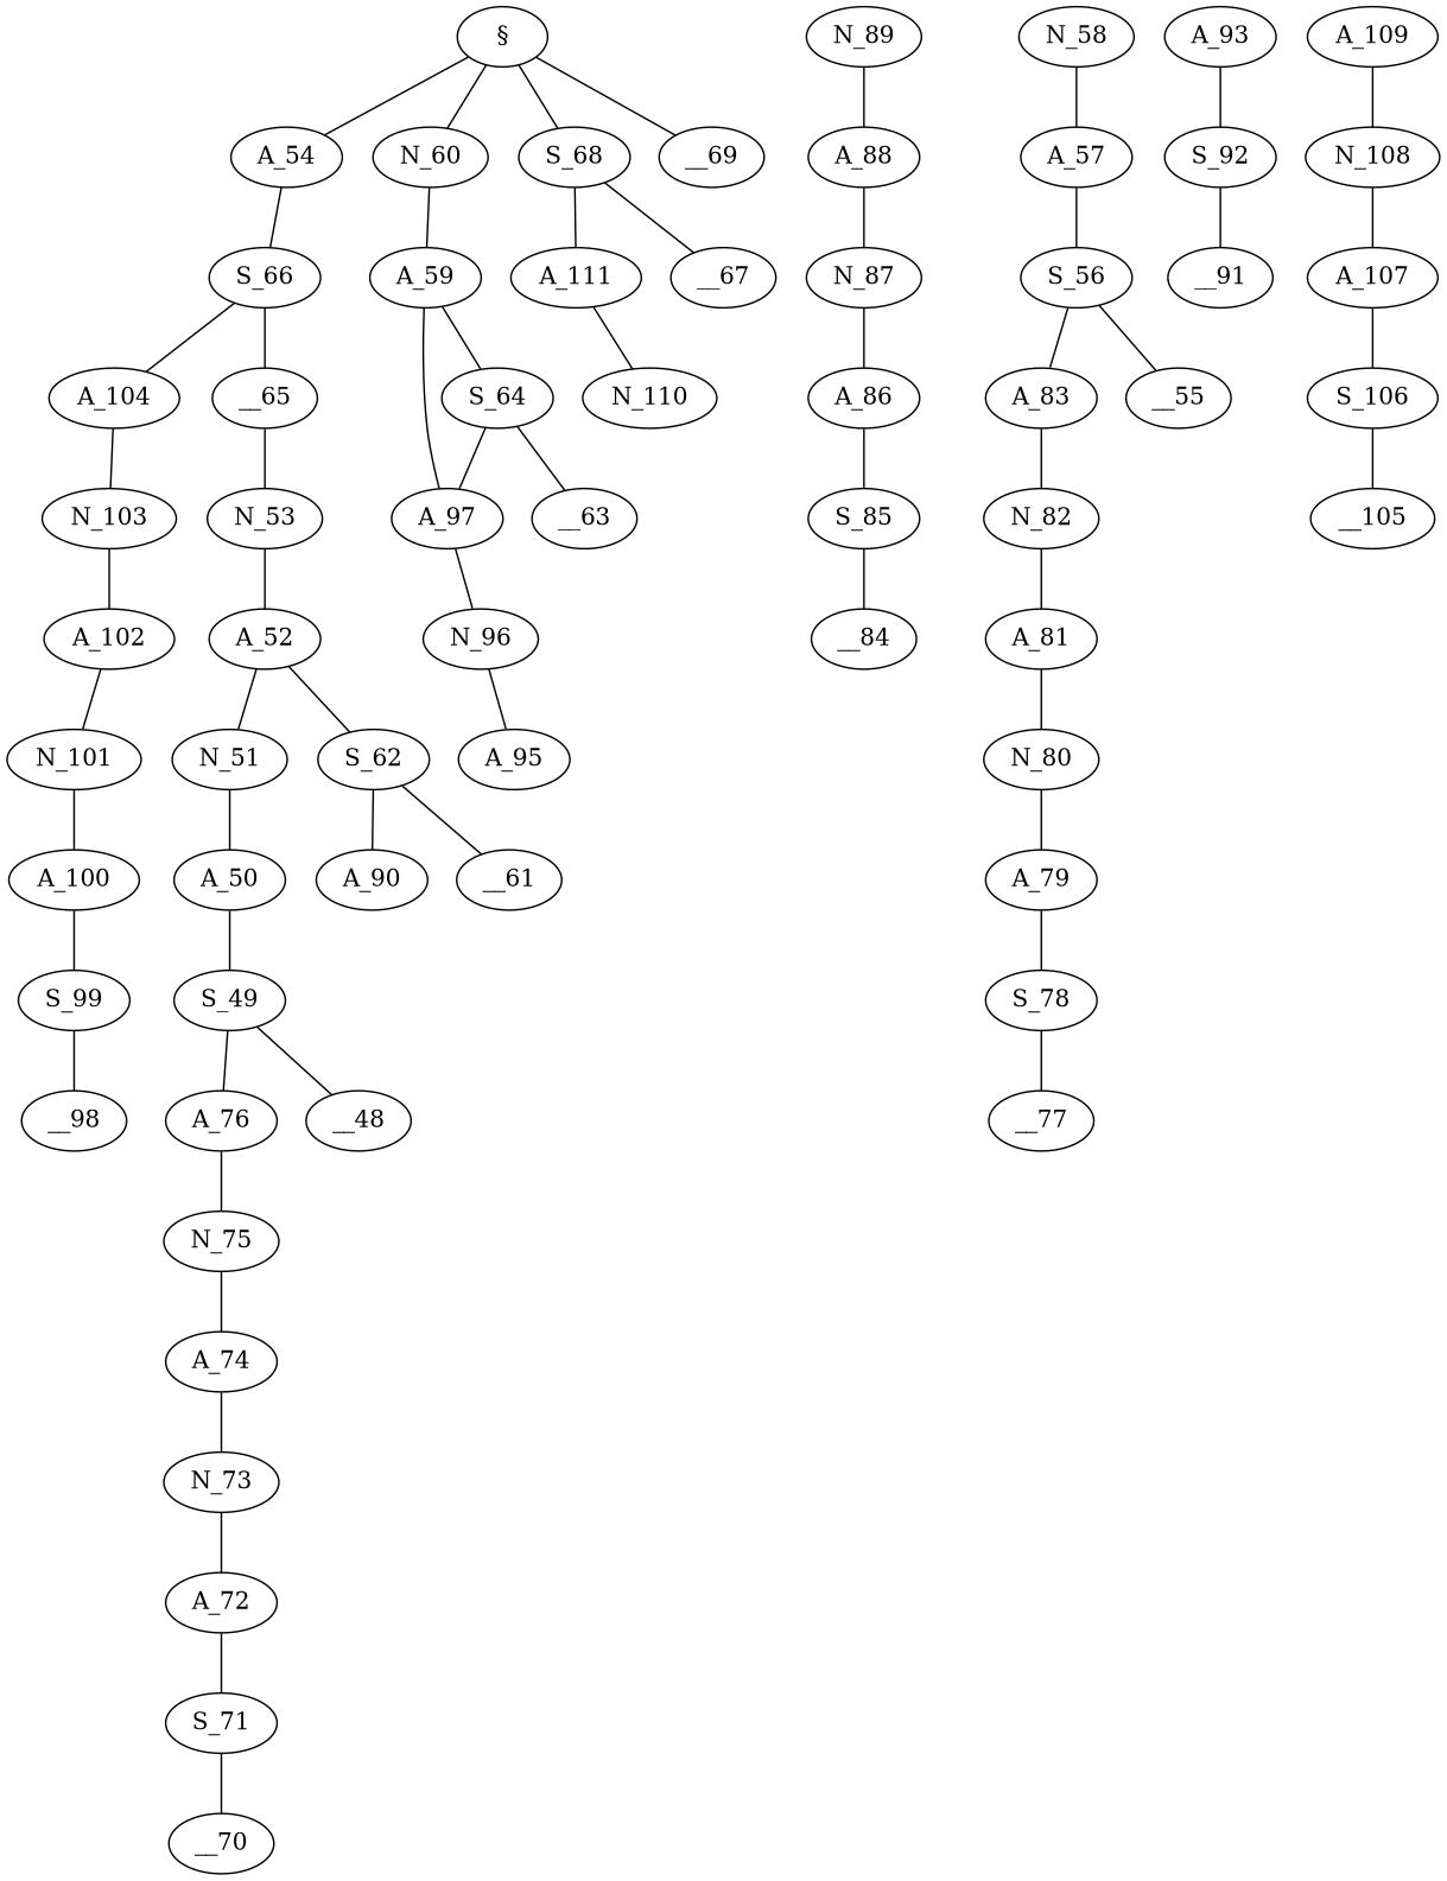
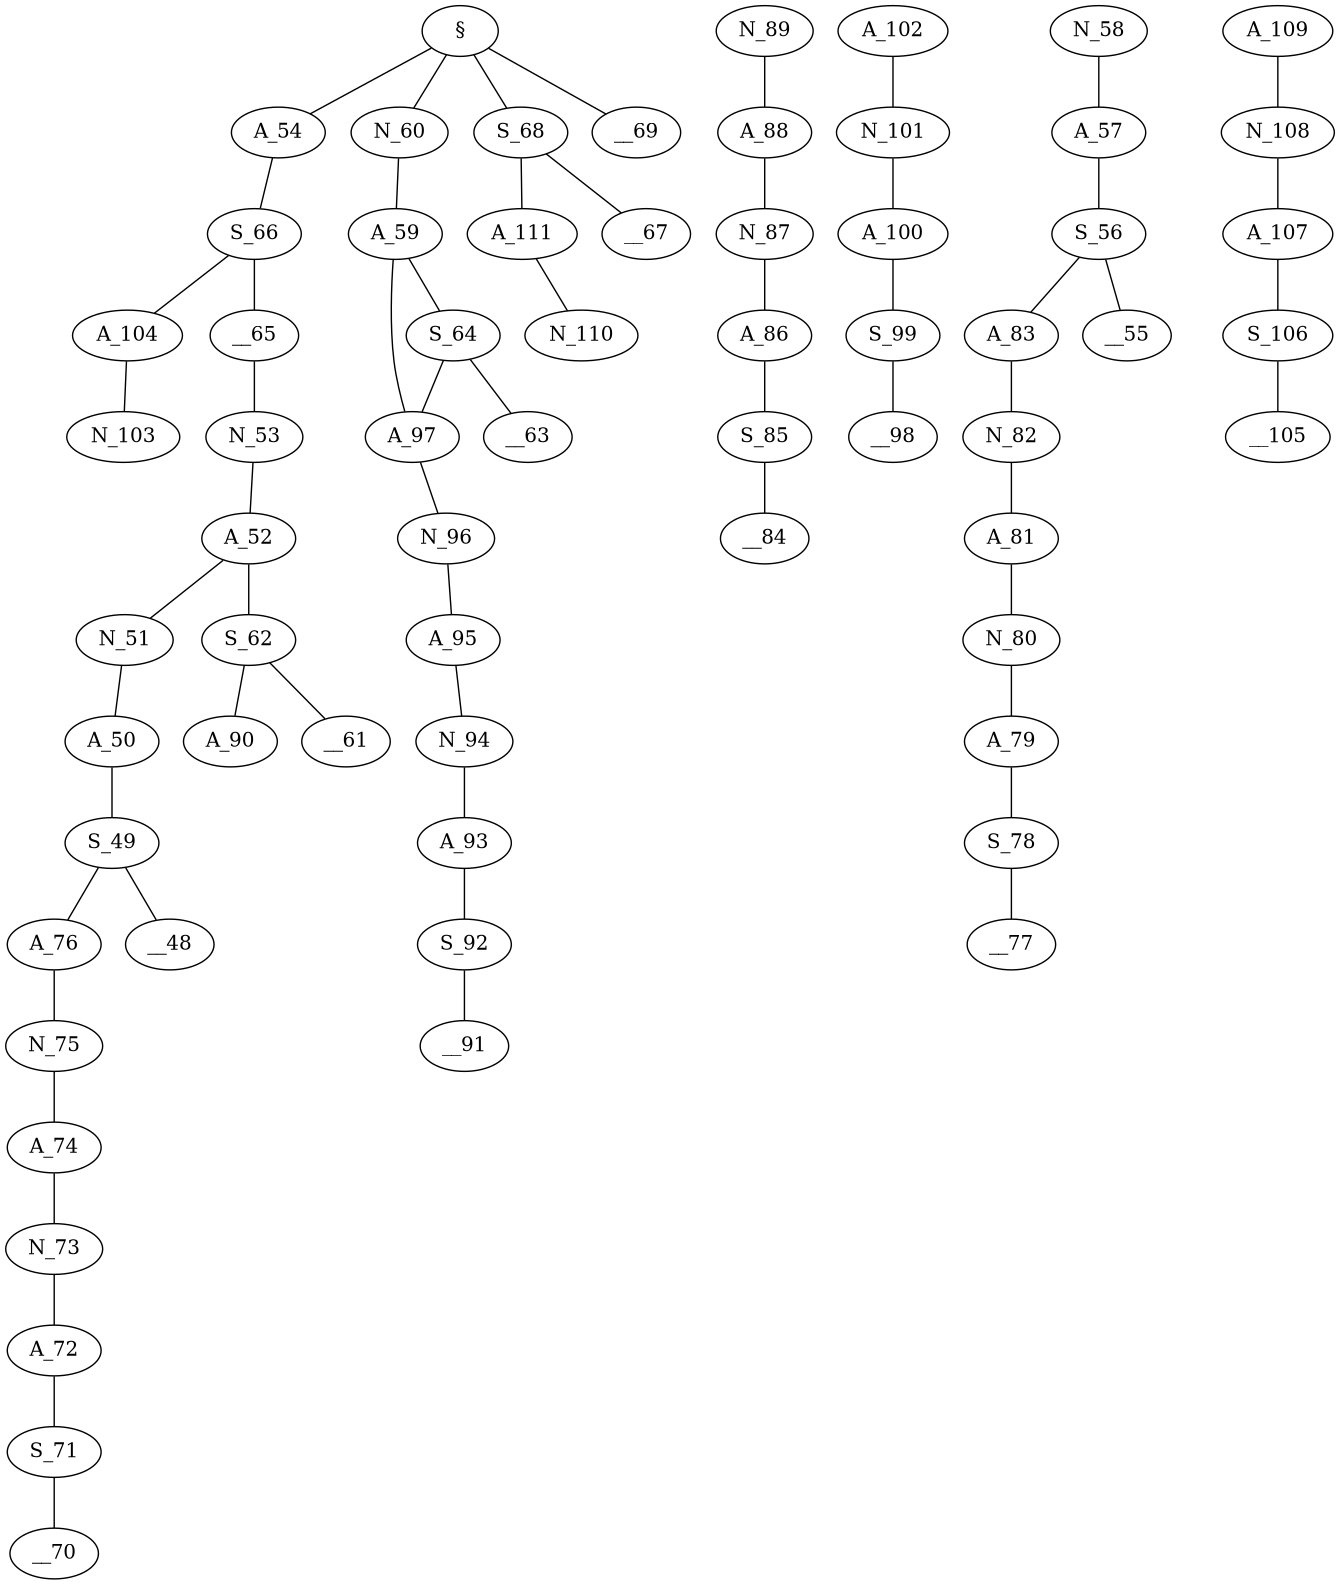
  graph {
    "§"
    A_54
    N_60
    S_68
    __69
    S_66
    A_59
    A_111
    __67
    N_53
    A_52
    A_104
    __65
    S_64
    A_97
    N_110
    N_51
    S_62
    N_103
    A_50
    A_90
    __61
    S_49
    A_76
    __48
    N_75
    A_74
    N_73
    A_72
    S_71
    __70
    N_89
    A_88
    N_87
    A_86
    S_85
    __84
    A_102
    N_101
    A_100
    S_99
    __98
    N_58
    A_57
    __63
    S_56
    N_96
    A_83
    __55
    N_82
    A_81
    N_80
    A_79
    S_78
    __77
    A_95
+   N_94
    A_93
    S_92
    __91
    A_109
    N_108
    A_107
    S_106
    __105
    "§" -- A_54
    "§" -- N_60
    "§" -- S_68
    "§" -- __69
    A_54 -- S_66
    N_60 -- A_59
    S_68 -- A_111
    S_68 -- __67
    S_66 -- A_104
    S_66 -- __65
    A_59 -- S_64
    A_59 -- A_97
    A_111 -- N_110
    N_53 -- A_52
    A_52 -- N_51
    A_52 -- S_62
    A_104 -- N_103
    __65 -- N_53
    S_64 -- A_97
    S_64 -- __63
    A_97 -- N_96
    N_51 -- A_50
    S_62 -- A_90
    S_62 -- __61
-   N_103 -- A_102
    A_50 -- S_49
    S_49 -- A_76
    S_49 -- __48
    A_76 -- N_75
    N_75 -- A_74
    A_74 -- N_73
    N_73 -- A_72
    A_72 -- S_71
    S_71 -- __70
    N_89 -- A_88
    A_88 -- N_87
    N_87 -- A_86
    A_86 -- S_85
    S_85 -- __84
    A_102 -- N_101
    N_101 -- A_100
    A_100 -- S_99
    S_99 -- __98
    N_58 -- A_57
    A_57 -- S_56
    S_56 -- A_83
    S_56 -- __55
    N_96 -- A_95
    A_83 -- N_82
    N_82 -- A_81
    A_81 -- N_80
    N_80 -- A_79
    A_79 -- S_78
    S_78 -- __77
+   A_95 -- N_94
+   N_94 -- A_93
    A_93 -- S_92
    S_92 -- __91
    A_109 -- N_108
    N_108 -- A_107
    A_107 -- S_106
    S_106 -- __105
  }
